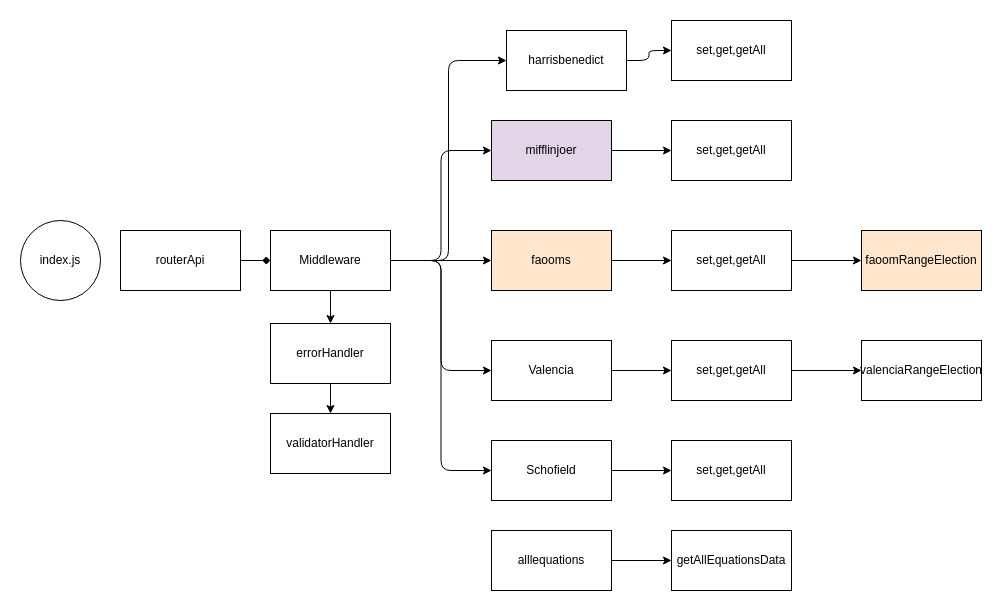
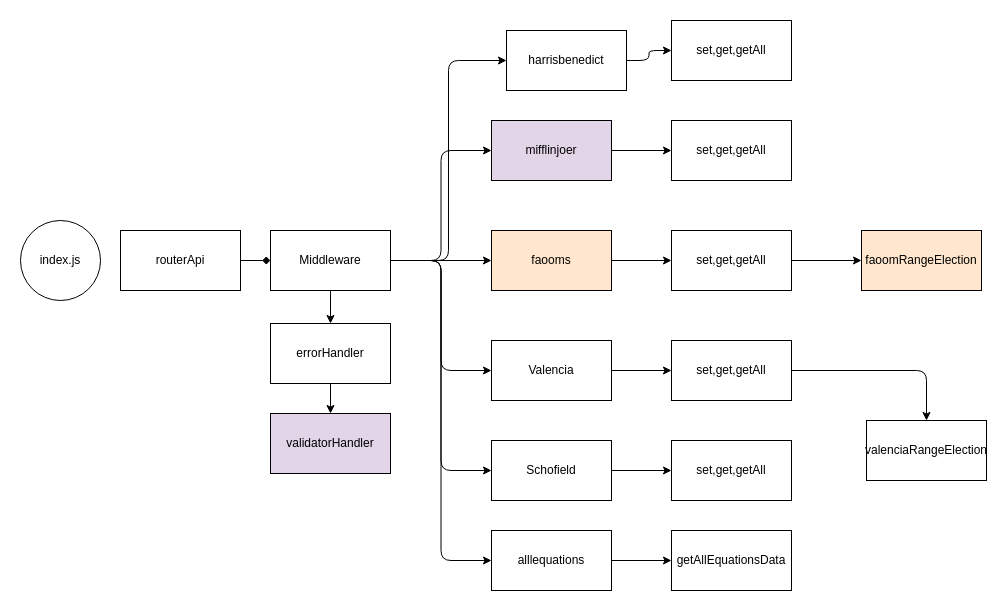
  <mxCell id="0" />
  <mxCell id="1" parent="0" />
  <mxCell id="2" value="index.js" style="ellipse;whiteSpace=wrap;html=1;aspect=fixed;" vertex="1" parent="1"><mxGeometry x="20" y="220" width="80" height="80" as="geometry" /></mxCell>
  <mxCell id="3" style="edgeStyle=orthogonalEdgeStyle;html=1;exitX=1;exitY=0.5;exitDx=0;exitDy=0;entryX=0;entryY=0.5;entryDx=0;entryDy=0;" edge="1" parent="1" source="10" target="12"><mxGeometry relative="1" as="geometry" /></mxCell>
  <mxCell id="4" style="edgeStyle=orthogonalEdgeStyle;html=1;exitX=1;exitY=0.5;exitDx=0;exitDy=0;entryX=0;entryY=0.5;entryDx=0;entryDy=0;" edge="1" parent="1" source="10" target="14"><mxGeometry relative="1" as="geometry" /></mxCell>
  <mxCell id="5" style="edgeStyle=orthogonalEdgeStyle;html=1;exitX=1;exitY=0.5;exitDx=0;exitDy=0;" edge="1" parent="1" source="10" target="16"><mxGeometry relative="1" as="geometry" /></mxCell>
  <mxCell id="6" style="edgeStyle=orthogonalEdgeStyle;html=1;exitX=1;exitY=0.5;exitDx=0;exitDy=0;entryX=0;entryY=0.5;entryDx=0;entryDy=0;" edge="1" parent="1" source="10" target="18"><mxGeometry relative="1" as="geometry" /></mxCell>
  <mxCell id="7" style="edgeStyle=orthogonalEdgeStyle;html=1;exitX=1;exitY=0.5;exitDx=0;exitDy=0;entryX=0;entryY=0.5;entryDx=0;entryDy=0;" edge="1" parent="1" source="10" target="20"><mxGeometry relative="1" as="geometry" /></mxCell>
+ <mxCell id="8" style="edgeStyle=orthogonalEdgeStyle;html=1;exitX=1;exitY=0.5;exitDx=0;exitDy=0;entryX=0;entryY=0.5;entryDx=0;entryDy=0;" edge="1" parent="1" source="10" target="31"><mxGeometry relative="1" as="geometry" /></mxCell>
  <mxCell id="9" style="edgeStyle=orthogonalEdgeStyle;html=1;exitX=0.5;exitY=1;exitDx=0;exitDy=0;entryX=0.5;entryY=0;entryDx=0;entryDy=0;" edge="1" parent="1" source="10" target="34"><mxGeometry relative="1" as="geometry" /></mxCell>
  <mxCell id="10" value="Middleware" style="rounded=0;whiteSpace=wrap;html=1;" vertex="1" parent="1"><mxGeometry x="270" y="230" width="120" height="60" as="geometry" /></mxCell>
  <mxCell id="11" style="edgeStyle=orthogonalEdgeStyle;html=1;exitX=1;exitY=0.5;exitDx=0;exitDy=0;entryX=0;entryY=0.5;entryDx=0;entryDy=0;" edge="1" parent="1" source="12" target="21"><mxGeometry relative="1" as="geometry" /></mxCell>
  <mxCell id="12" value="harrisbenedict" style="rounded=0;whiteSpace=wrap;html=1;" vertex="1" parent="1"><mxGeometry x="506" y="30" width="120" height="60" as="geometry" /></mxCell>
  <mxCell id="13" style="edgeStyle=orthogonalEdgeStyle;html=1;exitX=1;exitY=0.5;exitDx=0;exitDy=0;entryX=0;entryY=0.5;entryDx=0;entryDy=0;" edge="1" parent="1" source="14" target="22"><mxGeometry relative="1" as="geometry" /></mxCell>
  <mxCell id="14" value="mifflinjoer" style="rounded=0;whiteSpace=wrap;html=1;fillColor=#e1d5e7;" vertex="1" parent="1"><mxGeometry x="491" y="120" width="120" height="60" as="geometry" /></mxCell>
  <mxCell id="15" style="edgeStyle=orthogonalEdgeStyle;html=1;exitX=1;exitY=0.5;exitDx=0;exitDy=0;" edge="1" parent="1" source="16" target="24"><mxGeometry relative="1" as="geometry" /></mxCell>
  <mxCell id="16" value="faooms" style="rounded=0;whiteSpace=wrap;html=1;fillColor=#ffe6cc;" vertex="1" parent="1"><mxGeometry x="491" y="230" width="120" height="60" as="geometry" /></mxCell>
  <mxCell id="17" style="edgeStyle=orthogonalEdgeStyle;html=1;exitX=1;exitY=0.5;exitDx=0;exitDy=0;entryX=0;entryY=0.5;entryDx=0;entryDy=0;" edge="1" parent="1" source="18" target="26"><mxGeometry relative="1" as="geometry" /></mxCell>
  <mxCell id="18" value="Valencia" style="rounded=0;whiteSpace=wrap;html=1;" vertex="1" parent="1"><mxGeometry x="491" y="340" width="120" height="60" as="geometry" /></mxCell>
  <mxCell id="19" style="edgeStyle=orthogonalEdgeStyle;html=1;exitX=1;exitY=0.5;exitDx=0;exitDy=0;entryX=0;entryY=0.5;entryDx=0;entryDy=0;" edge="1" parent="1" source="20" target="27"><mxGeometry relative="1" as="geometry" /></mxCell>
  <mxCell id="20" value="Schofield" style="rounded=0;whiteSpace=wrap;html=1;" vertex="1" parent="1"><mxGeometry x="491" y="440" width="120" height="60" as="geometry" /></mxCell>
  <mxCell id="21" value="set,get,getAll" style="rounded=0;whiteSpace=wrap;html=1;" vertex="1" parent="1"><mxGeometry x="671" y="20" width="120" height="60" as="geometry" /></mxCell>
  <mxCell id="22" value="set,get,getAll" style="rounded=0;whiteSpace=wrap;html=1;" vertex="1" parent="1"><mxGeometry x="671" y="120" width="120" height="60" as="geometry" /></mxCell>
  <mxCell id="23" style="edgeStyle=orthogonalEdgeStyle;html=1;exitX=1;exitY=0.5;exitDx=0;exitDy=0;entryX=0;entryY=0.5;entryDx=0;entryDy=0;" edge="1" parent="1" source="24" target="28"><mxGeometry relative="1" as="geometry" /></mxCell>
  <mxCell id="24" value="set,get,getAll" style="rounded=0;whiteSpace=wrap;html=1;" vertex="1" parent="1"><mxGeometry x="671" y="230" width="120" height="60" as="geometry" /></mxCell>
  <mxCell id="25" style="edgeStyle=orthogonalEdgeStyle;html=1;exitX=1;exitY=0.5;exitDx=0;exitDy=0;" edge="1" parent="1" source="26" target="29"><mxGeometry relative="1" as="geometry" /></mxCell>
  <mxCell id="26" value="set,get,getAll" style="rounded=0;whiteSpace=wrap;html=1;" vertex="1" parent="1"><mxGeometry x="671" y="340" width="120" height="60" as="geometry" /></mxCell>
  <mxCell id="27" value="set,get,getAll" style="rounded=0;whiteSpace=wrap;html=1;" vertex="1" parent="1"><mxGeometry x="671" y="440" width="120" height="60" as="geometry" /></mxCell>
  <mxCell id="28" value="faoomRangeElection" style="rounded=0;whiteSpace=wrap;html=1;fillColor=#ffe6cc;" vertex="1" parent="1"><mxGeometry x="861" y="230" width="120" height="60" as="geometry" /></mxCell>
- <mxCell id="29" value="valenciaRangeElection" style="rounded=0;whiteSpace=wrap;html=1;" vertex="1" parent="1"><mxGeometry x="861" y="340" width="120" height="60" as="geometry" /></mxCell>
+ <mxCell id="29" value="valenciaRangeElection" style="rounded=0;whiteSpace=wrap;html=1;" vertex="1" parent="1"><mxGeometry x="866" y="420" width="120" height="60" as="geometry" /></mxCell>
  <mxCell id="30" style="edgeStyle=orthogonalEdgeStyle;html=1;exitX=1;exitY=0.5;exitDx=0;exitDy=0;entryX=0;entryY=0.5;entryDx=0;entryDy=0;" edge="1" parent="1" source="31" target="32"><mxGeometry relative="1" as="geometry" /></mxCell>
  <mxCell id="31" value="alllequations" style="rounded=0;whiteSpace=wrap;html=1;" vertex="1" parent="1"><mxGeometry x="491" y="530" width="120" height="60" as="geometry" /></mxCell>
  <mxCell id="32" value="getAllEquationsData" style="rounded=0;whiteSpace=wrap;html=1;" vertex="1" parent="1"><mxGeometry x="671" y="530" width="120" height="60" as="geometry" /></mxCell>
  <mxCell id="33" style="edgeStyle=orthogonalEdgeStyle;html=1;exitX=0.5;exitY=1;exitDx=0;exitDy=0;" edge="1" parent="1" source="34" target="35"><mxGeometry relative="1" as="geometry" /></mxCell>
  <mxCell id="34" value="errorHandler" style="rounded=0;whiteSpace=wrap;html=1;" vertex="1" parent="1"><mxGeometry x="270" y="323" width="120" height="60" as="geometry" /></mxCell>
- <mxCell id="35" value="validatorHandler" style="rounded=0;whiteSpace=wrap;html=1;" vertex="1" parent="1"><mxGeometry x="270" y="413" width="120" height="60" as="geometry" /></mxCell>
+ <mxCell id="35" value="validatorHandler" style="rounded=0;whiteSpace=wrap;html=1;fillColor=#e1d5e7;" vertex="1" parent="1"><mxGeometry x="270" y="413" width="120" height="60" as="geometry" /></mxCell>
  <mxCell id="36" style="edgeStyle=orthogonalEdgeStyle;html=1;exitX=1;exitY=0.5;exitDx=0;exitDy=0;entryX=0;entryY=0.5;entryDx=0;entryDy=0;endArrow=diamond;" edge="1" parent="1" source="37" target="10"><mxGeometry relative="1" as="geometry" /></mxCell>
  <mxCell id="37" value="routerApi" style="rounded=0;whiteSpace=wrap;html=1;" vertex="1" parent="1"><mxGeometry x="120" y="230" width="120" height="60" as="geometry" /></mxCell>
